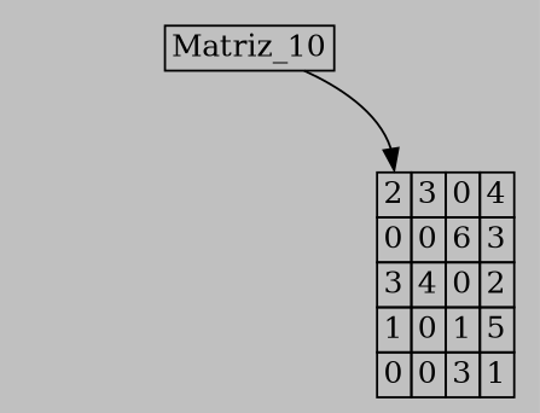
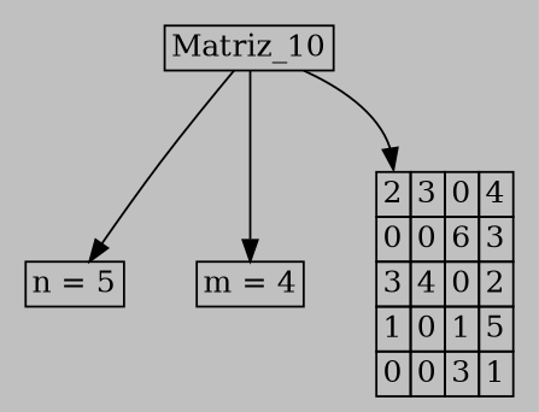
  digraph {
    bgcolor=gray
    fontcolor=white
    node [shape=plaintext]
    edge [headport=f0 tailport=f0]
    n1 [label=<<TABLE BORDER="0" CELLBORDER="1" CELLSPACING="0"><TR><TD PORT="f0">Matriz_10</TD></TR></TABLE>>]
+   n2 [label=<<TABLE BORDER="0" CELLBORDER="1" CELLSPACING="0">n = <TR><TD PORT="f0">n = 5</TD></TR></TABLE>>]
+   n3 [label=<<TABLE BORDER="0" CELLBORDER="1" CELLSPACING="0"><TR><TD PORT="f0">m = 4</TD></TR></TABLE>>]
    n4 [label=<<TABLE BORDER="0" CELLBORDER="1" CELLSPACING="0"><TR> <TD PORT="f0">2</TD> <TD PORT="f0">3</TD> <TD PORT="f0">0</TD> <TD PORT="f0">4</TD> </TR> <TR> <TD PORT="f0">0</TD> <TD PORT="f0">0</TD> <TD PORT="f0">6</TD> <TD PORT="f0">3</TD> </TR> <TR> <TD PORT="f0">3</TD> <TD PORT="f0">4</TD> <TD PORT="f0">0</TD> <TD PORT="f0">2</TD> </TR> <TR> <TD PORT="f0">1</TD> <TD PORT="f0">0</TD> <TD PORT="f0">1</TD> <TD PORT="f0">5</TD> </TR> <TR> <TD PORT="f0">0</TD> <TD PORT="f0">0</TD> <TD PORT="f0">3</TD> <TD PORT="f0">1</TD> </TR> </TABLE>>]
+   n1 -> n2
+   n1 -> n3
    n1 -> n4
  }
